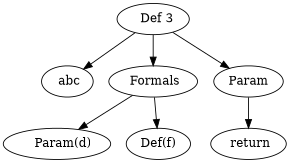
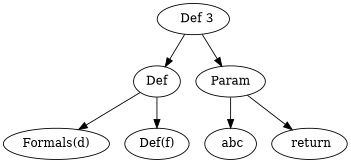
  digraph {
    n1 [label="  Def 3"]
    n2 [label=" abc"]
-   n3 [label=" Formals"]
+   n3 [label=Def]
    n4 [label=Param]
-   n5 [label="   Param(d)"]
+   n5 [label="Formals(d)"]
    n6 [label="Def(f)"]
    n7 [label=" return"]
-   n1 -> n2
+   n4 -> n2
    n1 -> n3
    n1 -> n4
    n3 -> n5
    n3 -> n6
    n4 -> n7
  }
